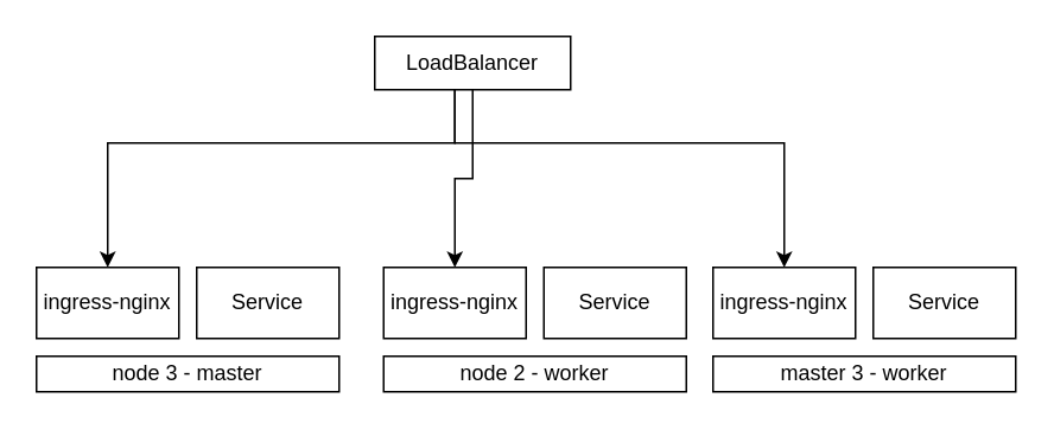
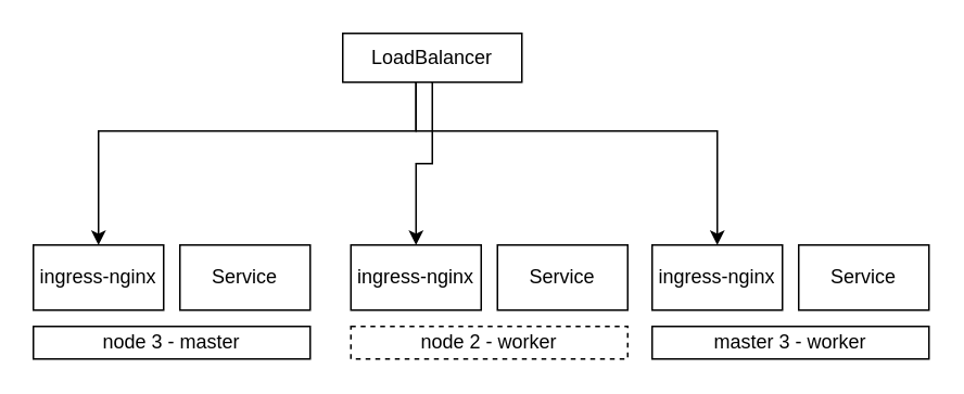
  <mxCell id="0" />
  <mxCell id="1" parent="0" />
  <mxCell id="2" value="node 3 - master" style="rounded=0;whiteSpace=wrap;html=1;" vertex="1" parent="1"><mxGeometry x="20" y="200" width="170" height="20" as="geometry" /></mxCell>
  <mxCell id="3" style="edgeStyle=orthogonalEdgeStyle;rounded=0;orthogonalLoop=1;jettySize=auto;html=1;entryX=0.5;entryY=0;entryDx=0;entryDy=0;" edge="1" parent="1" source="6" target="7"><mxGeometry relative="1" as="geometry"><Array as="points"><mxPoint x="255" y="80" /><mxPoint x="60" y="80" /></Array></mxGeometry></mxCell>
  <mxCell id="4" style="edgeStyle=orthogonalEdgeStyle;rounded=0;orthogonalLoop=1;jettySize=auto;html=1;" edge="1" parent="1" source="6" target="11"><mxGeometry relative="1" as="geometry" /></mxCell>
  <mxCell id="5" style="edgeStyle=orthogonalEdgeStyle;rounded=0;orthogonalLoop=1;jettySize=auto;html=1;entryX=0.5;entryY=0;entryDx=0;entryDy=0;" edge="1" parent="1" source="6" target="13"><mxGeometry relative="1" as="geometry"><Array as="points"><mxPoint x="255" y="80" /><mxPoint x="440" y="80" /></Array></mxGeometry></mxCell>
  <mxCell id="6" value="LoadBalancer" style="rounded=0;whiteSpace=wrap;html=1;" vertex="1" parent="1"><mxGeometry x="210" y="20" width="110" height="30" as="geometry" /></mxCell>
  <mxCell id="7" value="ingress-nginx" style="rounded=0;whiteSpace=wrap;html=1;" vertex="1" parent="1"><mxGeometry x="20" y="150" width="80" height="40" as="geometry" /></mxCell>
  <mxCell id="8" value="Service" style="rounded=0;whiteSpace=wrap;html=1;" vertex="1" parent="1"><mxGeometry x="110" y="150" width="80" height="40" as="geometry" /></mxCell>
- <mxCell id="9" value="node 2 - worker" style="rounded=0;whiteSpace=wrap;html=1;" vertex="1" parent="1"><mxGeometry x="215" y="200" width="170" height="20" as="geometry" /></mxCell>
+ <mxCell id="9" value="node 2 - worker" style="rounded=0;whiteSpace=wrap;html=1;dashed=1;" vertex="1" parent="1"><mxGeometry x="215" y="200" width="170" height="20" as="geometry" /></mxCell>
  <mxCell id="10" value="master 3 - worker" style="rounded=0;whiteSpace=wrap;html=1;" vertex="1" parent="1"><mxGeometry x="400" y="200" width="170" height="20" as="geometry" /></mxCell>
  <mxCell id="11" value="ingress-nginx" style="rounded=0;whiteSpace=wrap;html=1;" vertex="1" parent="1"><mxGeometry x="215" y="150" width="80" height="40" as="geometry" /></mxCell>
  <mxCell id="12" value="Service" style="rounded=0;whiteSpace=wrap;html=1;" vertex="1" parent="1"><mxGeometry x="305" y="150" width="80" height="40" as="geometry" /></mxCell>
  <mxCell id="13" value="ingress-nginx" style="rounded=0;whiteSpace=wrap;html=1;" vertex="1" parent="1"><mxGeometry x="400" y="150" width="80" height="40" as="geometry" /></mxCell>
  <mxCell id="14" value="Service" style="rounded=0;whiteSpace=wrap;html=1;" vertex="1" parent="1"><mxGeometry x="490" y="150" width="80" height="40" as="geometry" /></mxCell>
